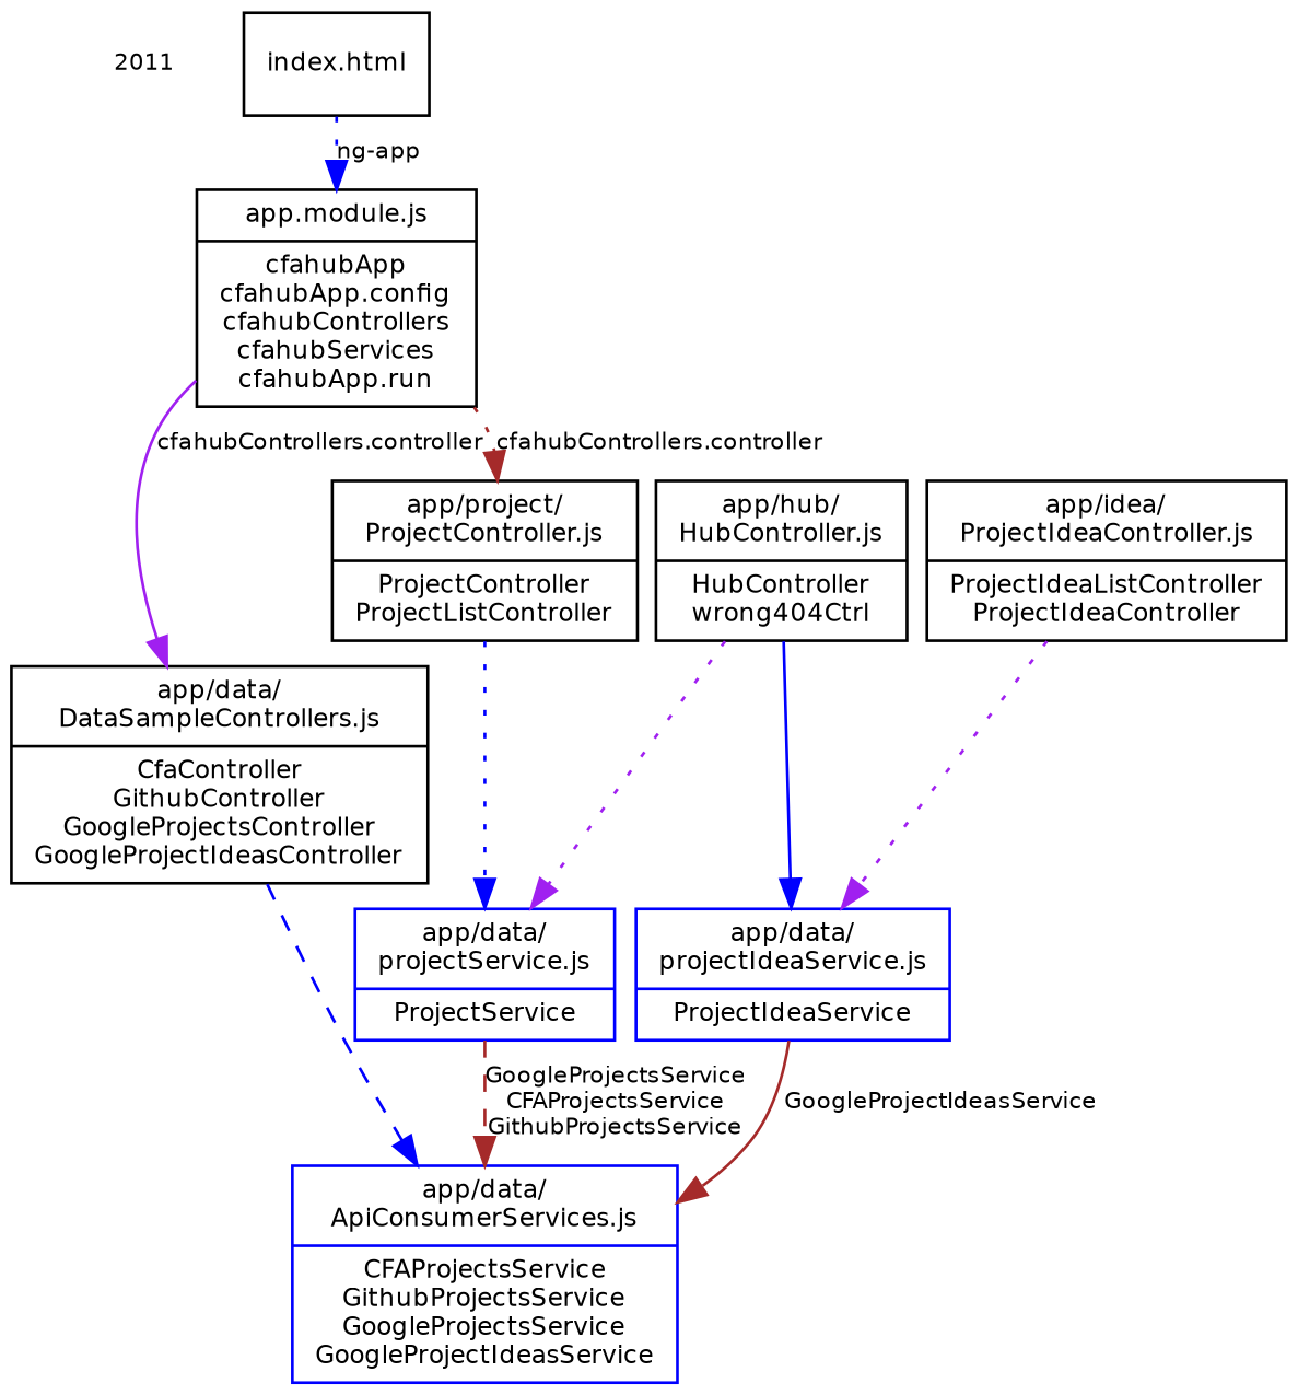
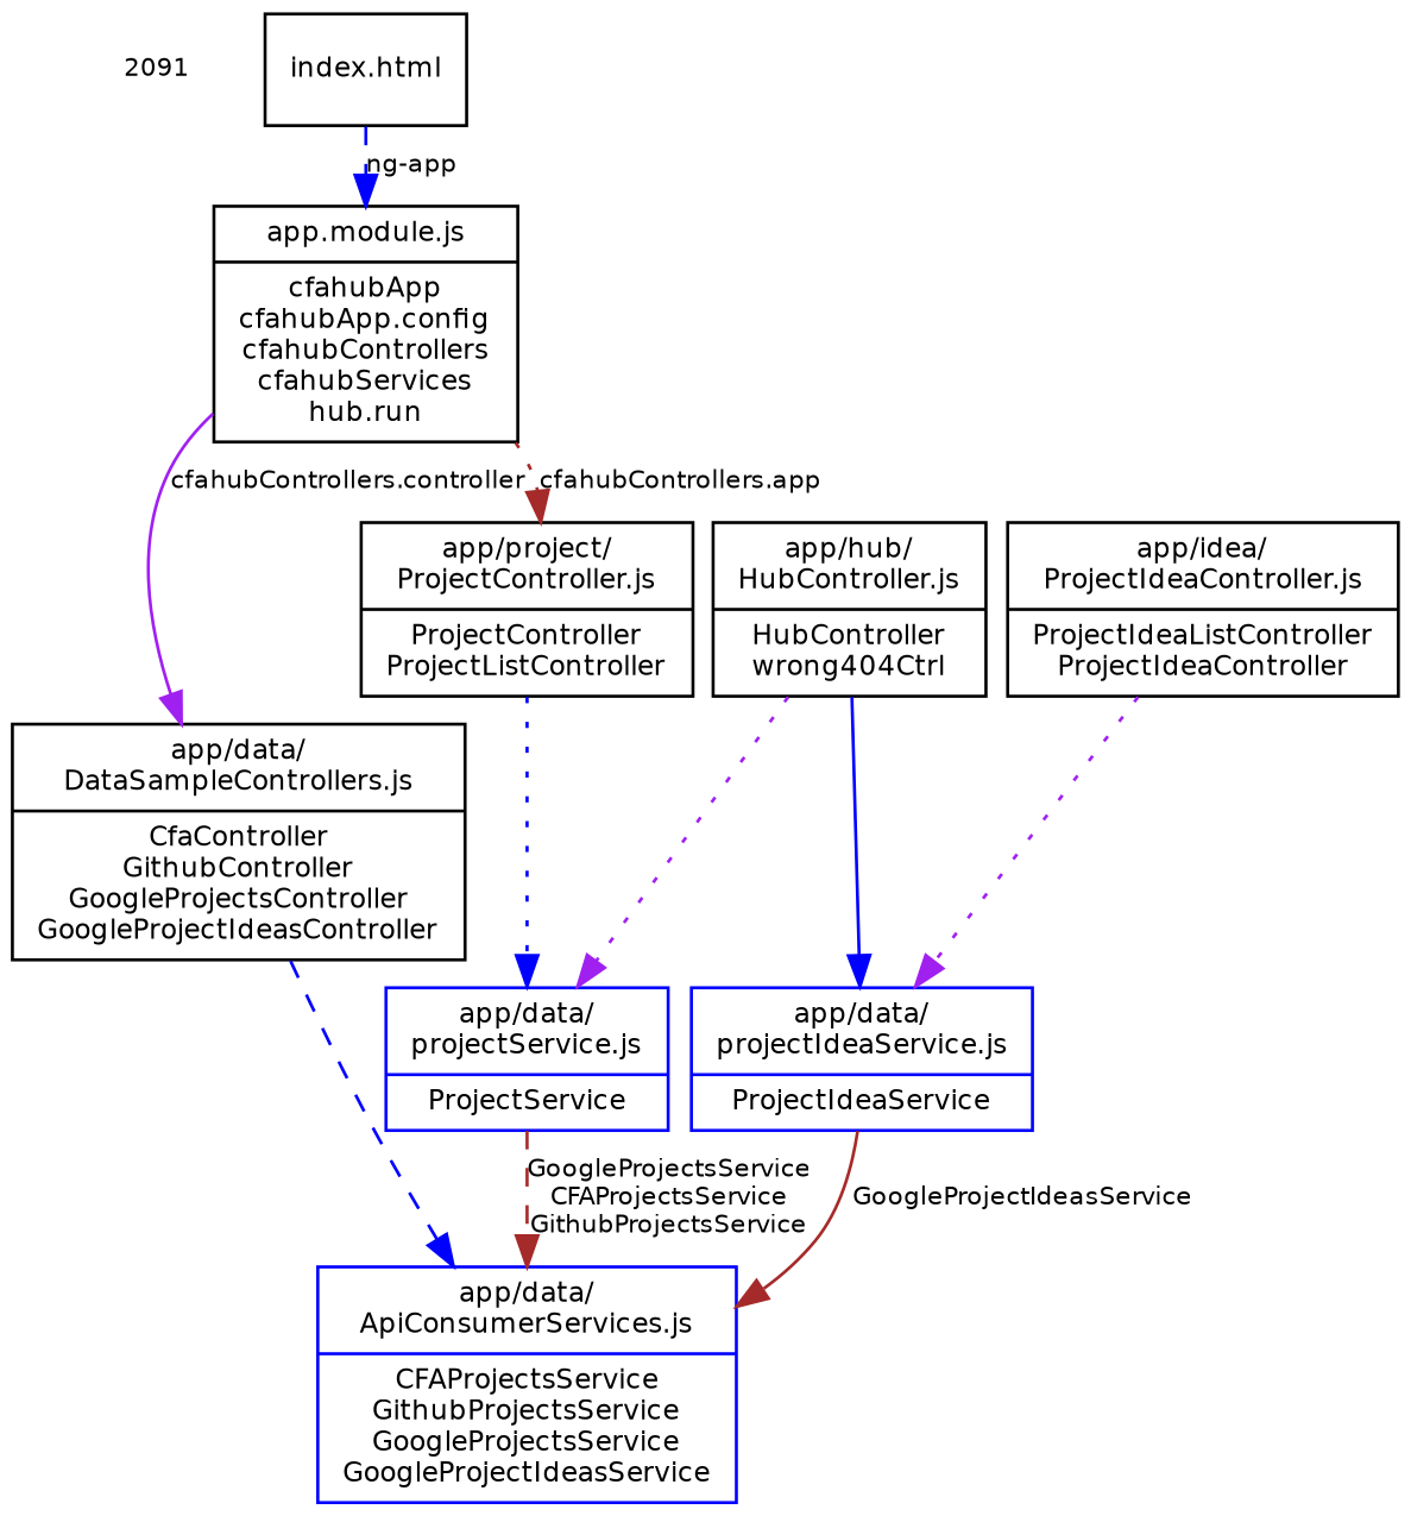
  digraph {
    nodesep=0.1
    ranksep=0.1
    splines=true
    node [fontname=Helvetica fontsize=9 shape=record]
    edge [color=blue fontname=Helvetica fontsize=8 style=dotted]
-   n1 [fontsize=8 label=2011 shape=plaintext]
+   n1 [fontsize=8 label=2091 shape=plaintext]
    n2 [label="{index.html}"]
-   n3 [label="{app.module.js|cfahubApp\ncfahubApp.config\ncfahubControllers\ncfahubServices\ncfahubApp.run\n}"]
+   n3 [label="{app.module.js|cfahubApp\ncfahubApp.config\ncfahubControllers\ncfahubServices\nhub.run\n}"]
    n4 [label="{app/data/\nDataSampleControllers.js|CfaController\nGithubController\nGoogleProjectsController\nGoogleProjectIdeasController\n}"]
    n5 [label="{app/project/\nProjectController.js|ProjectController\nProjectListController\n}"]
    n6 [color=blue label="{app/data/\nApiConsumerServices.js|CFAProjectsService\nGithubProjectsService\nGoogleProjectsService\nGoogleProjectIdeasService\n}"]
    n7 [label="{app/hub/\nHubController.js|HubController\nwrong404Ctrl\n}"]
    n8 [color=blue label="{app/data/\nprojectIdeaService.js|ProjectIdeaService\n}"]
    n9 [color=blue label="{app/data/\nprojectService.js|ProjectService\n}"]
    n10 [label="{app/idea/\nProjectIdeaController.js|ProjectIdeaListController\nProjectIdeaController\n}"]
-   n2 -> n3 [label="ng-app"]
+   n2 -> n3 [label="ng-app" style=dashed]
    n3 -> n4 [color=purple label="cfahubControllers.controller" style=solid]
-   n3 -> n5 [color=brown label="cfahubControllers.controller"]
+   n3 -> n5 [color=brown label="cfahubControllers.app"]
    n4 -> n6 [style=dashed]
    n5 -> n9
    n7 -> n8 [style=solid]
    n7 -> n9 [color=purple]
    n8 -> n6 [color=brown label="GoogleProjectIdeasService\n" style=solid]
    n9 -> n6 [color=brown label="GoogleProjectsService\nCFAProjectsService\nGithubProjectsService\n" style=dashed]
    n10 -> n8 [color=purple]
  }
